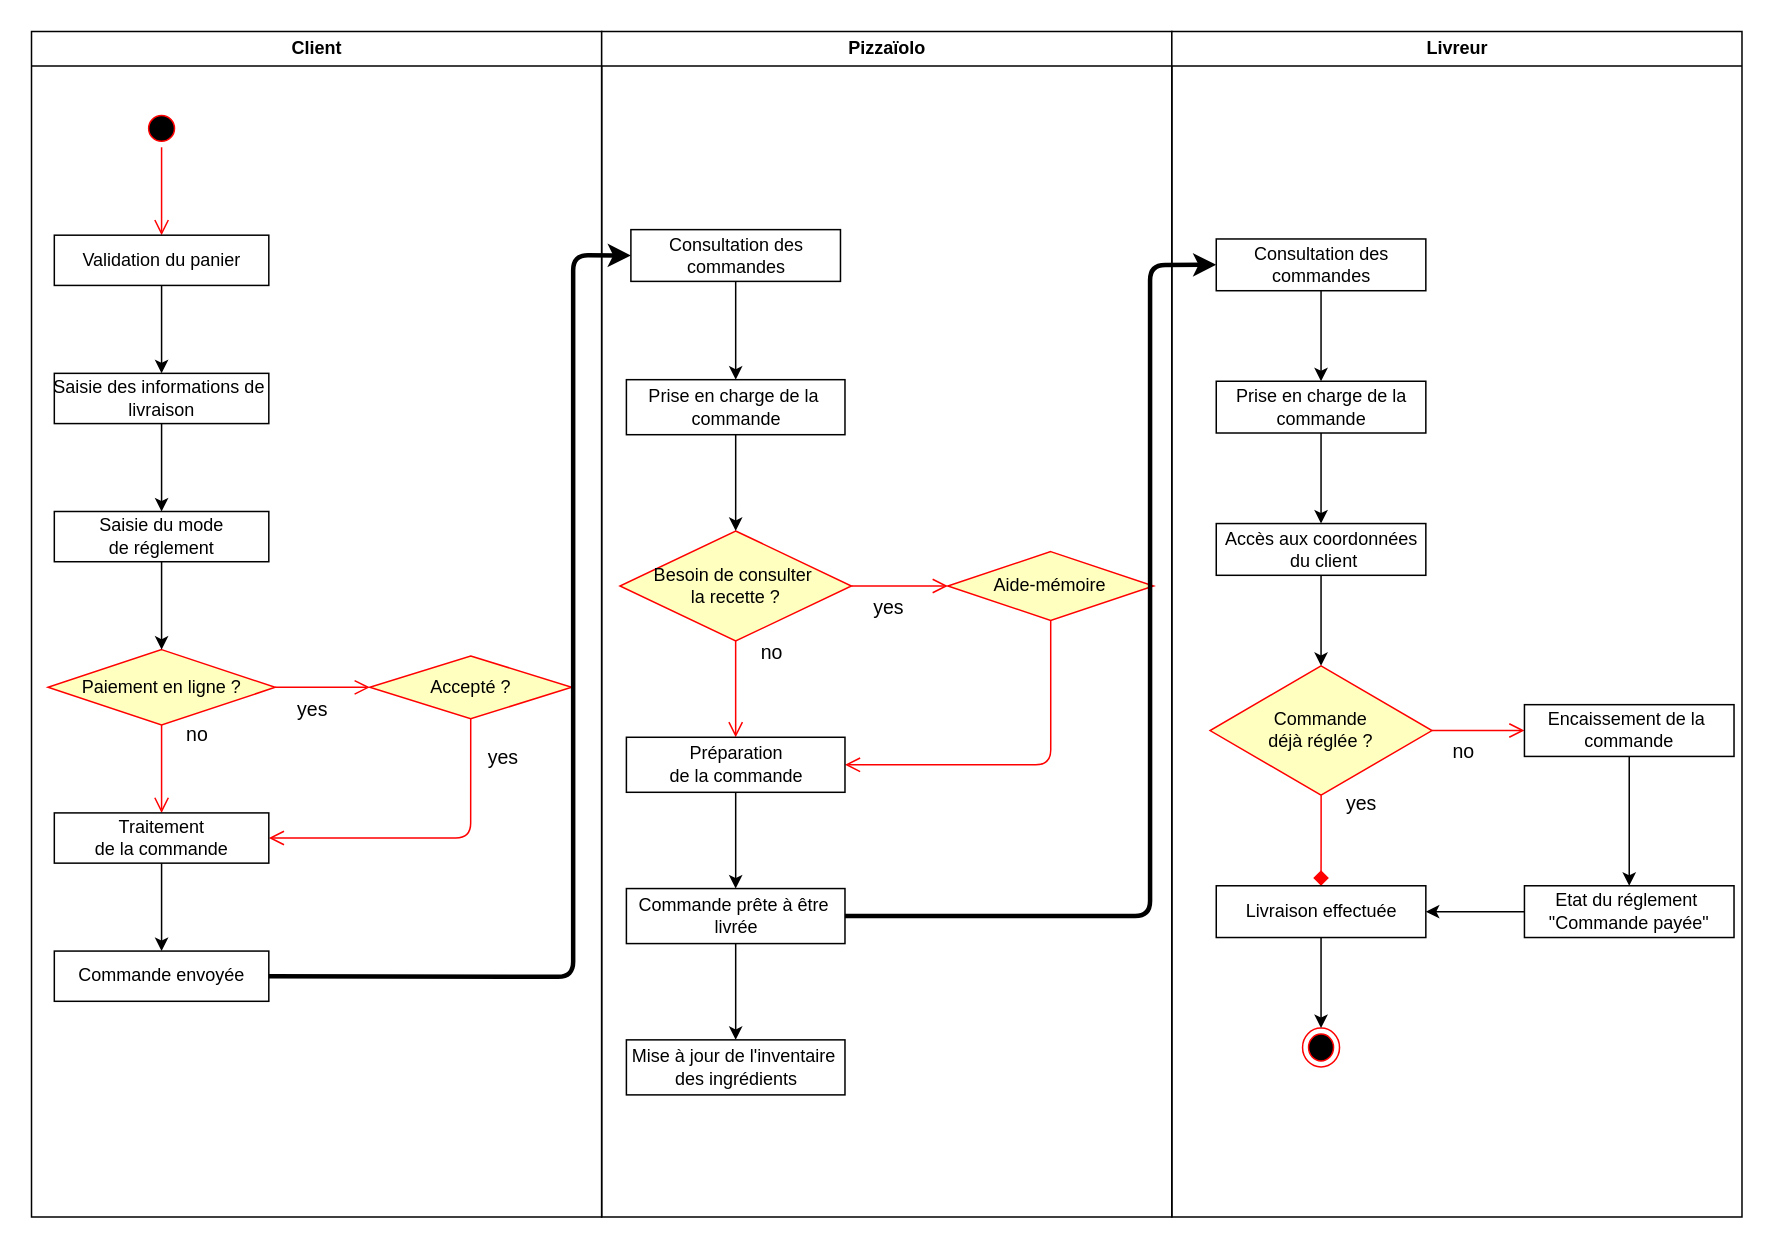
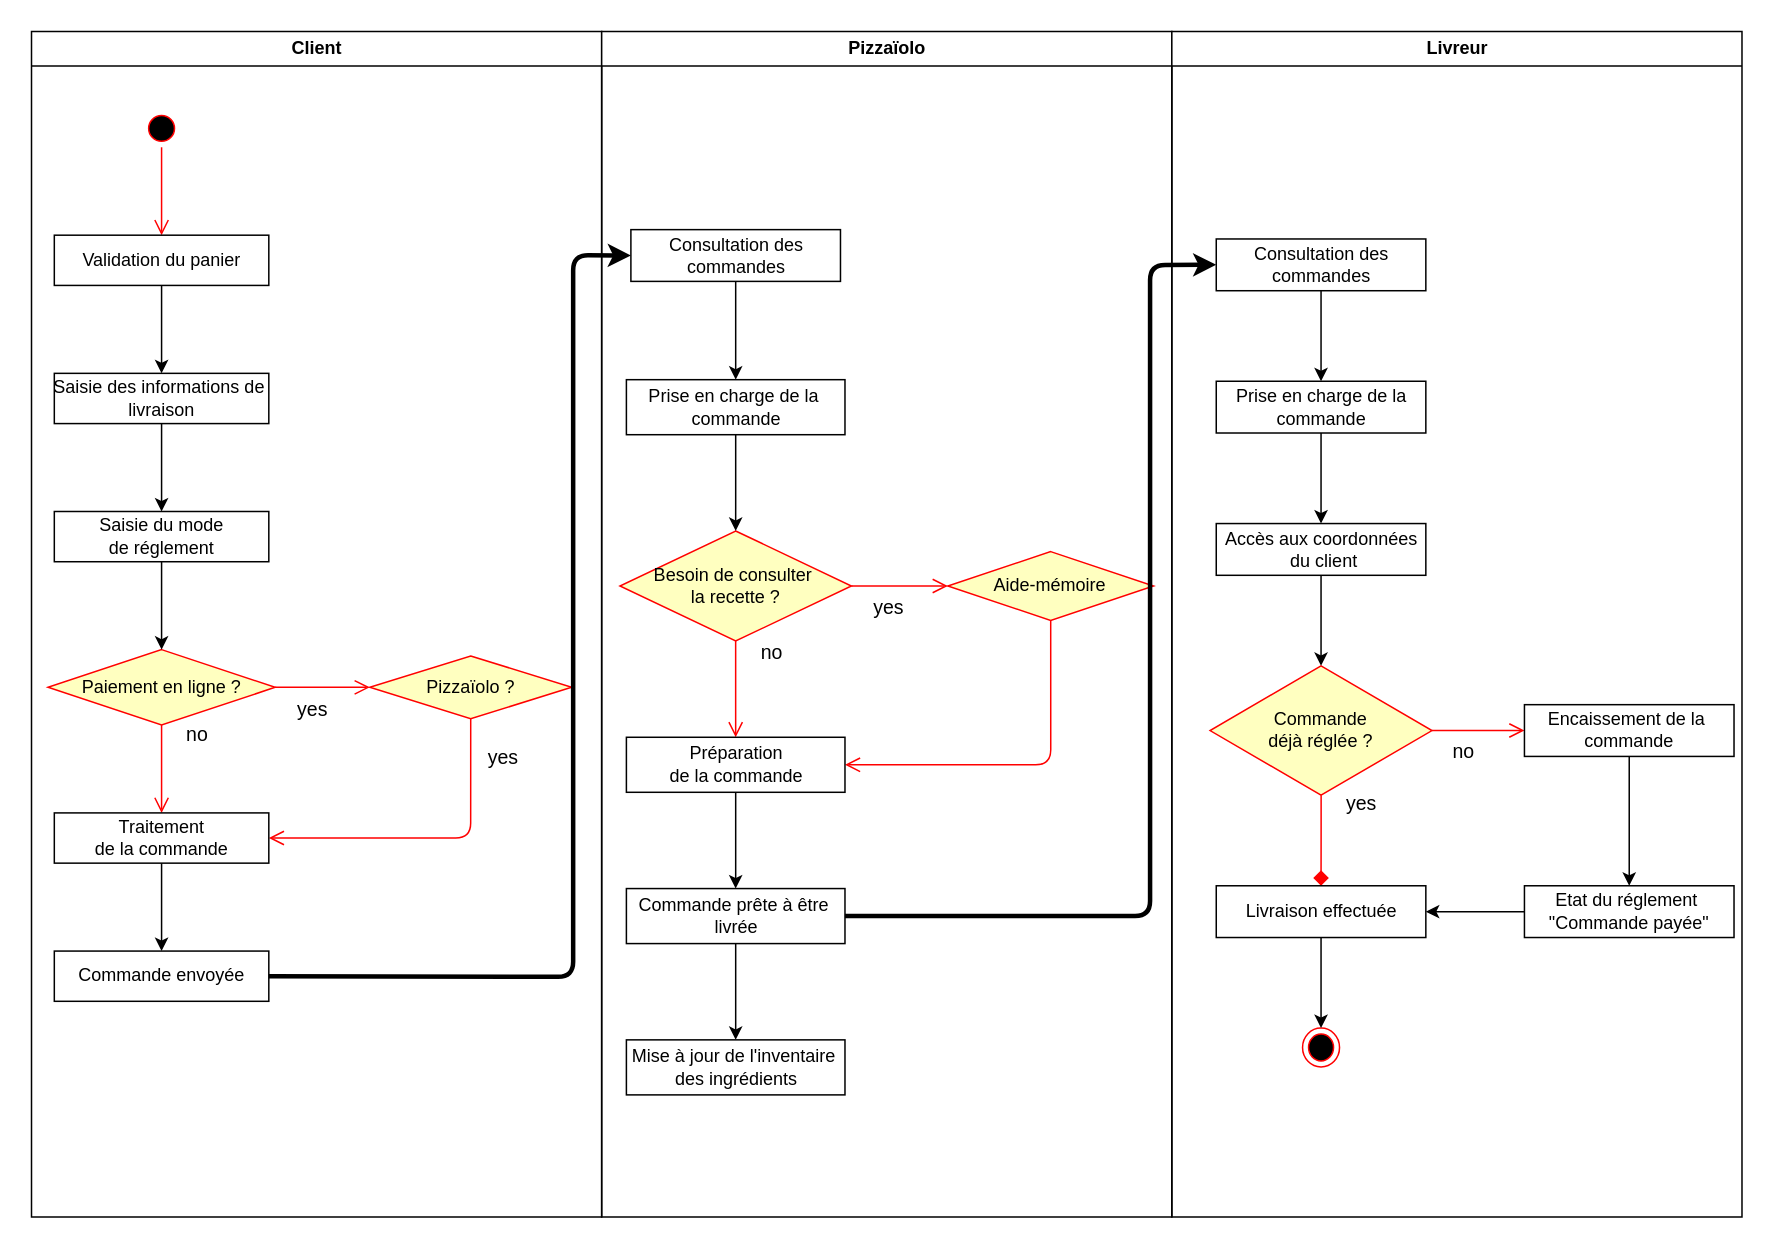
  <mxCell id="0" />
  <mxCell id="1" parent="0" />
  <mxCell id="2" value="Client" style="swimlane;whiteSpace=wrap" parent="1" vertex="1"><mxGeometry x="20.5" y="20.5" width="380" height="790" as="geometry" /></mxCell>
  <mxCell id="3" value="" style="group;" vertex="1" connectable="0" parent="2"><mxGeometry x="11" y="52" width="349" height="678" as="geometry" /></mxCell>
  <mxCell id="4" value="" style="ellipse;html=1;shape=startState;fillColor=#000000;strokeColor=#ff0000;" vertex="1" parent="3"><mxGeometry x="63.072" width="25.229" height="25.111" as="geometry" /></mxCell>
  <mxCell id="5" value="" style="edgeStyle=orthogonalEdgeStyle;html=1;verticalAlign=bottom;endArrow=open;endSize=8;strokeColor=#ff0000;entryX=0.5;entryY=0;entryDx=0;entryDy=0;exitX=0.5;exitY=1;exitDx=0;exitDy=0;" edge="1" parent="3" source="4" target="6"><mxGeometry relative="1" as="geometry"><mxPoint x="75.687" y="83.704" as="targetPoint" /><mxPoint x="75.687" y="33.481" as="sourcePoint" /></mxGeometry></mxCell>
  <mxCell id="6" value="Validation du panier" style="html=1;" vertex="1" parent="3"><mxGeometry x="4.205" y="83.704" width="142.964" height="33.481" as="geometry" /></mxCell>
  <mxCell id="7" value="Saisie des informations de&amp;nbsp;&lt;br&gt;livraison" style="html=1;" vertex="1" parent="3"><mxGeometry x="4.205" y="175.778" width="142.964" height="33.481" as="geometry" /></mxCell>
  <mxCell id="8" value="Paiement en ligne ?" style="rhombus;whiteSpace=wrap;html=1;fillColor=#ffffc0;strokeColor=#ff0000;" vertex="1" parent="3"><mxGeometry y="359.926" width="151.373" height="50.222" as="geometry" /></mxCell>
  <mxCell id="9" value="&lt;font style=&quot;font-size: 13px&quot;&gt;no&lt;/font&gt;" style="edgeStyle=orthogonalEdgeStyle;html=1;align=left;verticalAlign=bottom;endArrow=open;endSize=8;strokeColor=#ff0000;strokeWidth=1;entryX=0.5;entryY=0;entryDx=0;entryDy=0;" edge="1" parent="3" source="8" target="19"><mxGeometry x="-0.429" y="15" relative="1" as="geometry"><mxPoint x="88.301" y="460.37" as="targetPoint" /><mxPoint as="offset" /></mxGeometry></mxCell>
  <mxCell id="10" value="&lt;font style=&quot;font-size: 13px&quot;&gt;yes&lt;/font&gt;" style="edgeStyle=orthogonalEdgeStyle;html=1;align=left;verticalAlign=top;endArrow=open;endSize=8;strokeColor=#ff0000;exitX=1;exitY=0.5;exitDx=0;exitDy=0;entryX=0;entryY=0.5;entryDx=0;entryDy=0;" edge="1" parent="3" source="8" target="17"><mxGeometry x="-0.6" relative="1" as="geometry"><mxPoint x="206.036" y="385.037" as="targetPoint" /><Array as="points" /><mxPoint as="offset" /><mxPoint x="155.578" y="393.407" as="sourcePoint" /></mxGeometry></mxCell>
  <mxCell id="11" value="Commande envoyée" style="html=1;fontSize=12;" vertex="1" parent="3"><mxGeometry x="4.205" y="560.815" width="142.964" height="33.481" as="geometry" /></mxCell>
  <mxCell id="12" value="" style="endArrow=classic;html=1;fontSize=12;exitX=0.5;exitY=1;exitDx=0;exitDy=0;entryX=0.5;entryY=0;entryDx=0;entryDy=0;" edge="1" parent="3" source="6" target="7"><mxGeometry width="50" height="50" relative="1" as="geometry"><mxPoint x="-256.494" y="468.741" as="sourcePoint" /><mxPoint x="-180.807" y="284.593" as="targetPoint" /></mxGeometry></mxCell>
  <mxCell id="13" value="" style="endArrow=classic;html=1;fontSize=12;entryX=0.5;entryY=0;entryDx=0;entryDy=0;exitX=0.5;exitY=1;exitDx=0;exitDy=0;" edge="1" parent="3" source="15" target="8"><mxGeometry width="50" height="50" relative="1" as="geometry"><mxPoint x="88.301" y="318.074" as="sourcePoint" /><mxPoint x="96.711" y="351.556" as="targetPoint" /><Array as="points" /></mxGeometry></mxCell>
  <mxCell id="14" value="" style="endArrow=classic;html=1;fontSize=12;exitX=0.5;exitY=1;exitDx=0;exitDy=0;entryX=0.5;entryY=0;entryDx=0;entryDy=0;" edge="1" parent="3" source="19" target="11"><mxGeometry width="50" height="50" relative="1" as="geometry"><mxPoint x="75.266" y="502.222" as="sourcePoint" /><mxPoint x="75.687" y="544.074" as="targetPoint" /><Array as="points" /></mxGeometry></mxCell>
  <mxCell id="15" value="Saisie du mode &lt;br&gt;de réglement" style="html=1;" vertex="1" parent="3"><mxGeometry x="4.205" y="267.852" width="142.964" height="33.481" as="geometry" /></mxCell>
  <mxCell id="16" value="" style="endArrow=classic;html=1;fontSize=12;exitX=0.5;exitY=1;exitDx=0;exitDy=0;entryX=0.5;entryY=0;entryDx=0;entryDy=0;" edge="1" parent="3" target="15"><mxGeometry width="50" height="50" relative="1" as="geometry"><mxPoint x="75.687" y="209.259" as="sourcePoint" /><mxPoint x="-180.807" y="376.667" as="targetPoint" /></mxGeometry></mxCell>
- <mxCell id="17" value="Accepté ?" style="rhombus;whiteSpace=wrap;html=1;fillColor=#ffffc0;strokeColor=#ff0000;" vertex="1" parent="3"><mxGeometry x="214.446" y="364.111" width="134.554" height="41.852" as="geometry" /></mxCell>
+ <mxCell id="17" value="Pizzaïolo ?" style="rhombus;whiteSpace=wrap;html=1;fillColor=#ffffc0;strokeColor=#ff0000;" vertex="1" parent="3"><mxGeometry x="214.446" y="364.111" width="134.554" height="41.852" as="geometry" /></mxCell>
  <mxCell id="18" value="&lt;font style=&quot;font-size: 13px&quot;&gt;yes&lt;/font&gt;" style="edgeStyle=orthogonalEdgeStyle;html=1;align=left;verticalAlign=top;endArrow=open;endSize=8;strokeColor=#ff0000;exitX=0.5;exitY=1;exitDx=0;exitDy=0;entryX=1;entryY=0.5;entryDx=0;entryDy=0;" edge="1" parent="3" source="17" target="19"><mxGeometry x="-0.887" y="10" relative="1" as="geometry"><mxPoint x="172.398" y="560.815" as="targetPoint" /><Array as="points"><mxPoint x="281.723" y="485.481" /></Array><mxPoint as="offset" /><mxPoint x="222.855" y="510.593" as="sourcePoint" /></mxGeometry></mxCell>
  <mxCell id="19" value="Traitement &lt;br&gt;de la commande" style="html=1;" vertex="1" parent="3"><mxGeometry x="4.205" y="468.741" width="142.964" height="33.481" as="geometry" /></mxCell>
  <mxCell id="20" value="Pizzaïolo" style="swimlane;whiteSpace=wrap" parent="1" vertex="1"><mxGeometry x="400.5" y="20.5" width="380" height="790" as="geometry" /></mxCell>
  <mxCell id="21" value="Prise en charge de la&amp;nbsp;&lt;br&gt;commande" style="html=1;" vertex="1" parent="20"><mxGeometry x="16.475" y="231.997" width="145.68" height="36.667" as="geometry" /></mxCell>
  <mxCell id="22" value="Besoin de consulter&amp;nbsp;&lt;br&gt;la recette ?" style="rhombus;whiteSpace=wrap;html=1;fillColor=#ffffc0;strokeColor=#ff0000;" vertex="1" parent="20"><mxGeometry x="12.19" y="332.83" width="154.249" height="73.333" as="geometry" /></mxCell>
  <mxCell id="23" value="&lt;font style=&quot;font-size: 13px&quot;&gt;no&lt;/font&gt;" style="edgeStyle=orthogonalEdgeStyle;html=1;align=left;verticalAlign=bottom;endArrow=open;endSize=8;strokeColor=#ff0000;strokeWidth=1;entryX=0.5;entryY=0;entryDx=0;entryDy=0;" edge="1" parent="20" source="22" target="30"><mxGeometry x="-0.429" y="15" relative="1" as="geometry"><mxPoint x="102.169" y="644.497" as="targetPoint" /><mxPoint as="offset" /></mxGeometry></mxCell>
  <mxCell id="24" value="&lt;font style=&quot;font-size: 13px&quot;&gt;yes&lt;/font&gt;" style="edgeStyle=orthogonalEdgeStyle;html=1;align=left;verticalAlign=top;endArrow=open;endSize=8;strokeColor=#ff0000;exitX=1;exitY=0.5;exitDx=0;exitDy=0;entryX=0;entryY=0.5;entryDx=0;entryDy=0;" edge="1" parent="20" source="22" target="28"><mxGeometry x="-0.6" relative="1" as="geometry"><mxPoint x="222.14" y="561.997" as="targetPoint" /><Array as="points" /><mxPoint as="offset" /><mxPoint x="170.724" y="571.163" as="sourcePoint" /></mxGeometry></mxCell>
  <mxCell id="25" value="Commande prête à être&amp;nbsp;&lt;br&gt;livrée" style="html=1;fontSize=12;" vertex="1" parent="20"><mxGeometry x="16.475" y="571.163" width="145.68" height="36.667" as="geometry" /></mxCell>
  <mxCell id="26" value="" style="endArrow=classic;html=1;fontSize=12;exitX=0.5;exitY=1;exitDx=0;exitDy=0;entryX=0.5;entryY=0;entryDx=0;entryDy=0;" edge="1" parent="20" source="21" target="22"><mxGeometry width="50" height="50" relative="1" as="geometry"><mxPoint x="-249.177" y="653.663" as="sourcePoint" /><mxPoint x="89.315" y="314.497" as="targetPoint" /></mxGeometry></mxCell>
  <mxCell id="27" value="" style="endArrow=classic;html=1;fontSize=12;exitX=0.5;exitY=1;exitDx=0;exitDy=0;entryX=0.5;entryY=0;entryDx=0;entryDy=0;" edge="1" parent="20" source="30" target="25"><mxGeometry width="50" height="50" relative="1" as="geometry"><mxPoint x="88.886" y="506.997" as="sourcePoint" /><mxPoint x="89.315" y="552.83" as="targetPoint" /><Array as="points" /></mxGeometry></mxCell>
  <mxCell id="28" value="Aide-mémoire" style="rhombus;whiteSpace=wrap;html=1;fillColor=#ffffc0;strokeColor=#ff0000;" vertex="1" parent="20"><mxGeometry x="230.71" y="346.58" width="137.11" height="45.833" as="geometry" /></mxCell>
  <mxCell id="29" value="" style="edgeStyle=orthogonalEdgeStyle;html=1;align=left;verticalAlign=top;endArrow=open;endSize=8;strokeColor=#ff0000;exitX=0.5;exitY=1;exitDx=0;exitDy=0;entryX=1;entryY=0.5;entryDx=0;entryDy=0;" edge="1" parent="20" source="28" target="30"><mxGeometry x="-0.887" y="10" relative="1" as="geometry"><mxPoint x="187.863" y="754.497" as="targetPoint" /><Array as="points"><mxPoint x="299.265" y="488.663" /></Array><mxPoint as="offset" /><mxPoint x="239.279" y="699.497" as="sourcePoint" /></mxGeometry></mxCell>
  <mxCell id="30" value="Préparation &lt;br&gt;de la commande" style="html=1;" vertex="1" parent="20"><mxGeometry x="16.475" y="470.33" width="145.68" height="36.667" as="geometry" /></mxCell>
  <mxCell id="31" value="" style="endArrow=classic;html=1;fontSize=12;exitX=0.5;exitY=1;exitDx=0;exitDy=0;entryX=0.5;entryY=0;entryDx=0;entryDy=0;" edge="1" parent="20" source="25" target="32"><mxGeometry width="50" height="50" relative="1" as="geometry"><mxPoint x="89.315" y="635.33" as="sourcePoint" /><mxPoint x="89.315" y="653.663" as="targetPoint" /><Array as="points" /></mxGeometry></mxCell>
  <mxCell id="32" value="Mise à jour de l'inventaire&amp;nbsp;&lt;br&gt;des ingrédients" style="html=1;fontSize=12;" vertex="1" parent="20"><mxGeometry x="16.475" y="671.997" width="145.68" height="36.667" as="geometry" /></mxCell>
  <mxCell id="33" value="Consultation des &lt;br&gt;commandes" style="html=1;" vertex="1" parent="20"><mxGeometry x="19.478" y="131.996" width="139.676" height="34.486" as="geometry" /></mxCell>
  <mxCell id="34" value="" style="endArrow=classic;html=1;fontSize=12;exitX=0.5;exitY=1;exitDx=0;exitDy=0;entryX=0.5;entryY=0;entryDx=0;entryDy=0;" edge="1" parent="20" source="33" target="21"><mxGeometry width="50" height="50" relative="1" as="geometry"><mxPoint x="89" y="182" as="sourcePoint" /><mxPoint x="89" y="212" as="targetPoint" /></mxGeometry></mxCell>
  <mxCell id="35" value="Livreur" style="swimlane;whiteSpace=wrap" parent="1" vertex="1"><mxGeometry x="780.5" y="20.5" width="380" height="790" as="geometry" /></mxCell>
  <mxCell id="36" value="" style="group;" vertex="1" connectable="0" parent="35"><mxGeometry x="11" y="52" width="349.19" height="638" as="geometry" /></mxCell>
  <mxCell id="37" value="Consultation des &lt;br&gt;commandes" style="html=1;" vertex="1" parent="36"><mxGeometry x="18.608" y="86.216" width="139.676" height="34.486" as="geometry" /></mxCell>
  <mxCell id="38" value="Accès aux coordonnées&lt;br&gt;&amp;nbsp;du client" style="html=1;" vertex="1" parent="36"><mxGeometry x="18.608" y="275.892" width="139.676" height="34.486" as="geometry" /></mxCell>
  <mxCell id="39" value="Commande &lt;br&gt;déjà réglée ?" style="rhombus;whiteSpace=wrap;html=1;fillColor=#ffffc0;strokeColor=#ff0000;" vertex="1" parent="36"><mxGeometry x="14.5" y="370.73" width="147.892" height="86.216" as="geometry" /></mxCell>
  <mxCell id="40" value="&lt;font style=&quot;font-size: 13px&quot;&gt;yes&lt;/font&gt;" style="edgeStyle=orthogonalEdgeStyle;html=1;align=left;verticalAlign=bottom;endArrow=diamond;endSize=8;strokeColor=#ff0000;strokeWidth=1;entryX=0.5;entryY=0;entryDx=0;entryDy=0;" edge="1" parent="36" source="39" target="44"><mxGeometry x="-0.429" y="15" relative="1" as="geometry"><mxPoint x="88.446" y="508.676" as="targetPoint" /><mxPoint as="offset" /></mxGeometry></mxCell>
  <mxCell id="41" value="&lt;font style=&quot;font-size: 13px&quot;&gt;no&lt;/font&gt;" style="edgeStyle=orthogonalEdgeStyle;html=1;align=left;verticalAlign=top;endArrow=open;endSize=8;strokeColor=#ff0000;exitX=1;exitY=0.5;exitDx=0;exitDy=0;entryX=0;entryY=0.5;entryDx=0;entryDy=0;" edge="1" parent="36" source="39"><mxGeometry x="-0.6" relative="1" as="geometry"><mxPoint x="224.014" y="413.838" as="targetPoint" /><Array as="points" /><mxPoint as="offset" /><mxPoint x="166.5" y="405.216" as="sourcePoint" /></mxGeometry></mxCell>
  <mxCell id="42" value="" style="ellipse;html=1;shape=endState;fillColor=#000000;strokeColor=#ff0000;" vertex="1" parent="36"><mxGeometry x="76.122" y="612.135" width="24.649" height="25.865" as="geometry" /></mxCell>
  <mxCell id="43" value="" style="endArrow=classic;html=1;fontSize=12;exitX=0.5;exitY=1;exitDx=0;exitDy=0;entryX=0.5;entryY=0;entryDx=0;entryDy=0;" edge="1" parent="36" target="39"><mxGeometry width="50" height="50" relative="1" as="geometry"><mxPoint x="88.446" y="310.378" as="sourcePoint" /><mxPoint x="88.446" y="353.486" as="targetPoint" /></mxGeometry></mxCell>
  <mxCell id="44" value="Livraison effectuée" style="html=1;" vertex="1" parent="36"><mxGeometry x="18.608" y="517.297" width="139.676" height="34.486" as="geometry" /></mxCell>
  <mxCell id="45" style="edgeStyle=orthogonalEdgeStyle;rounded=0;orthogonalLoop=1;jettySize=auto;html=1;exitX=0.5;exitY=1;exitDx=0;exitDy=0;" edge="1" parent="36" source="44" target="42"><mxGeometry relative="1" as="geometry"><mxPoint x="88.446" y="560.405" as="sourcePoint" /></mxGeometry></mxCell>
  <mxCell id="46" value="" style="endArrow=classic;html=1;fontSize=12;exitX=0.5;exitY=1;exitDx=0;exitDy=0;entryX=0.5;entryY=0;entryDx=0;entryDy=0;" edge="1" parent="36" source="37" target="47"><mxGeometry width="50" height="50" relative="1" as="geometry"><mxPoint x="88.446" y="137.946" as="sourcePoint" /><mxPoint x="88.446" y="163.811" as="targetPoint" /></mxGeometry></mxCell>
  <mxCell id="47" value="Prise en charge de la &lt;br&gt;commande" style="html=1;" vertex="1" parent="36"><mxGeometry x="18.608" y="181.054" width="139.676" height="34.486" as="geometry" /></mxCell>
  <mxCell id="48" value="" style="endArrow=classic;html=1;fontSize=12;exitX=0.5;exitY=1;exitDx=0;exitDy=0;entryX=0.5;entryY=0;entryDx=0;entryDy=0;" edge="1" parent="36" source="47" target="38"><mxGeometry width="50" height="50" relative="1" as="geometry"><mxPoint x="88.446" y="232.784" as="sourcePoint" /><mxPoint x="88.446" y="258.649" as="targetPoint" /></mxGeometry></mxCell>
  <mxCell id="49" value="Encaissement de la&amp;nbsp;&lt;br&gt;commande" style="html=1;" vertex="1" parent="36"><mxGeometry x="224.014" y="396.595" width="139.676" height="34.486" as="geometry" /></mxCell>
  <mxCell id="50" value="Etat du réglement&amp;nbsp;&lt;br&gt;&quot;Commande payée&quot;" style="html=1;" vertex="1" parent="36"><mxGeometry x="224.014" y="517.297" width="139.676" height="34.486" as="geometry" /></mxCell>
  <mxCell id="51" value="" style="endArrow=classic;html=1;fontSize=12;exitX=0.5;exitY=1;exitDx=0;exitDy=0;entryX=0.5;entryY=0;entryDx=0;entryDy=0;" edge="1" parent="36" source="49" target="50"><mxGeometry width="50" height="50" relative="1" as="geometry"><mxPoint x="293.441" y="448.324" as="sourcePoint" /><mxPoint x="293.441" y="508.676" as="targetPoint" /></mxGeometry></mxCell>
  <mxCell id="52" value="" style="endArrow=classic;html=1;fontSize=12;exitX=0;exitY=0.5;exitDx=0;exitDy=0;entryX=1;entryY=0.5;entryDx=0;entryDy=0;" edge="1" parent="36" source="50" target="44"><mxGeometry width="50" height="50" relative="1" as="geometry"><mxPoint x="191.149" y="431.081" as="sourcePoint" /><mxPoint x="191.149" y="517.297" as="targetPoint" /></mxGeometry></mxCell>
  <mxCell id="53" value="" style="endArrow=classic;html=1;exitX=1;exitY=0.5;exitDx=0;exitDy=0;entryX=0;entryY=0.5;entryDx=0;entryDy=0;strokeWidth=3;" edge="1" parent="1" source="11" target="33"><mxGeometry width="50" height="50" relative="1" as="geometry"><mxPoint x="21.5" y="882.5" as="sourcePoint" /><mxPoint x="371.5" y="122.5" as="targetPoint" /><Array as="points"><mxPoint x="381.5" y="650.5" /><mxPoint x="381.5" y="169.5" /></Array></mxGeometry></mxCell>
  <mxCell id="54" value="" style="endArrow=classic;html=1;exitX=1;exitY=0.5;exitDx=0;exitDy=0;entryX=0;entryY=0.5;entryDx=0;entryDy=0;strokeWidth=3;" edge="1" parent="1" source="25" target="37"><mxGeometry width="50" height="50" relative="1" as="geometry"><mxPoint x="534.209" y="660.056" as="sourcePoint" /><mxPoint x="760.498" y="179.739" as="targetPoint" /><Array as="points"><mxPoint x="766" y="610" /><mxPoint x="766" y="176" /></Array></mxGeometry></mxCell>
